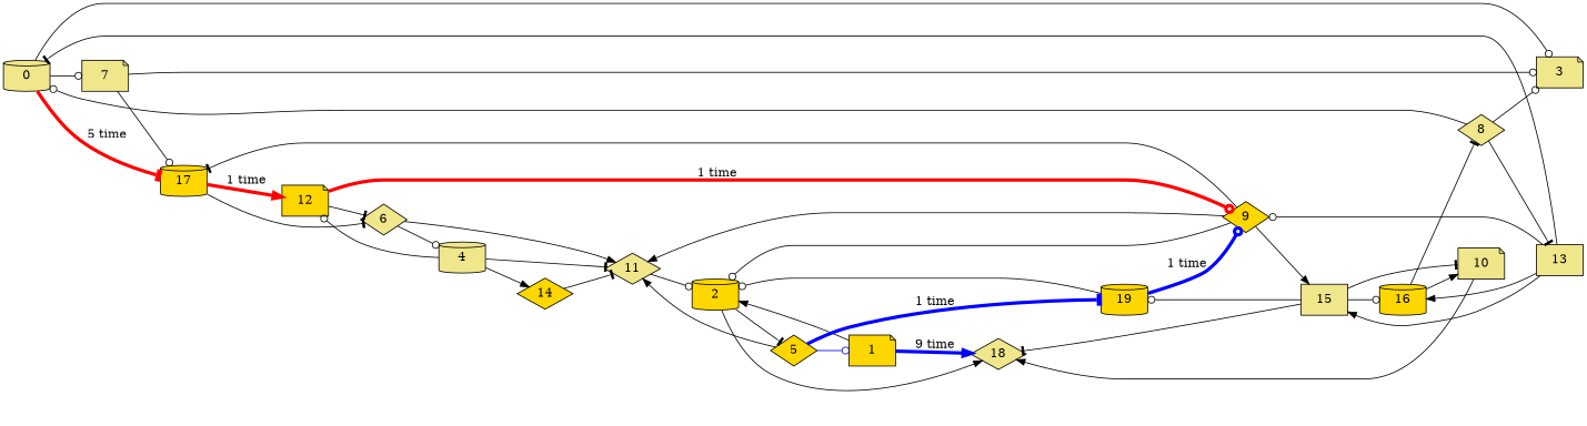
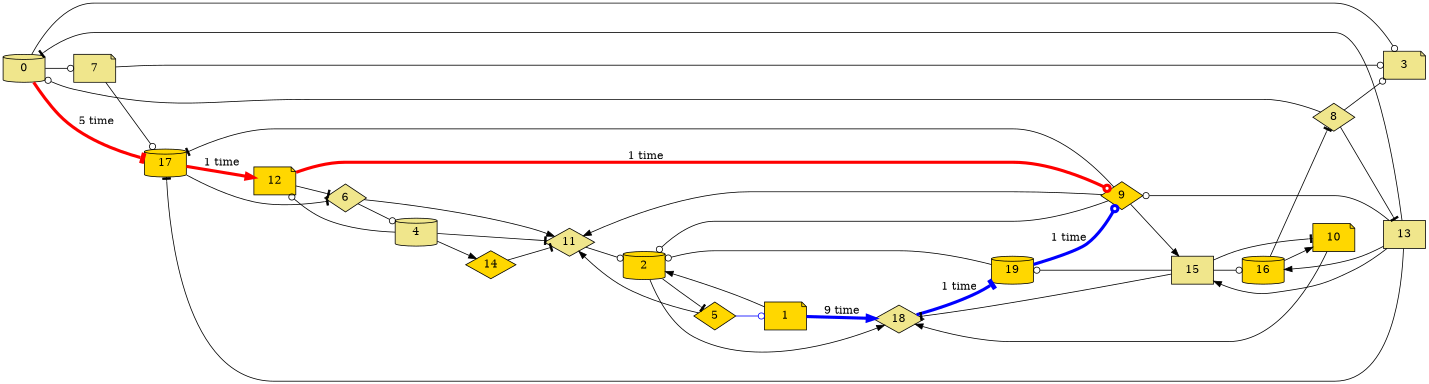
  digraph {
    rankdir=LR
    node [fillcolor=khaki shape=diamond style=filled]
    edge [arrowhead=odot]
    0 [shape=cylinder]
    3 [shape=note]
    7 [shape=note]
    17 [fillcolor=gold shape=cylinder]
    12 [fillcolor=gold shape=note]
    6
    1 [fillcolor=gold shape=note]
    2 [fillcolor=gold shape=cylinder]
    18
    5 [fillcolor=gold]
    19 [fillcolor=gold shape=cylinder]
    11
    4 [shape=cylinder]
    14 [fillcolor=gold]
    9 [fillcolor=gold]
    8
    13 [shape=box]
    15 [shape=box]
    16 [fillcolor=gold shape=cylinder]
-   10 [shape=note]
+   10 [fillcolor=gold shape=note]
    0 -> 3
    0 -> 7
    0 -> 17 [arrowhead=tee color=red label=" 5 time" penwidth=4]
    7 -> 3
    7 -> 17
    17 -> 12 [arrowhead=normal color=red label=" 1 time" penwidth=4]
    17 -> 6 [arrowhead=tee]
    12 -> 6 [arrowhead=tee]
    12 -> 9 [color=red label=" 1 time" penwidth=4]
    6 -> 11 [arrowhead=normal]
    6 -> 4
    1 -> 2 [arrowhead=normal]
    1 -> 18 [arrowhead=normal color=blue label=" 9 time" penwidth=4]
    2 -> 18 [arrowhead=normal]
    2 -> 5 [arrowhead=tee]
-   5 -> 19 [arrowhead=tee color=blue label=" 1 time" penwidth=4]
+   18 -> 19 [arrowhead=tee color=blue label=" 1 time" penwidth=4]
    5 -> 1 [color=blue]
    5 -> 11 [arrowhead=normal]
    19 -> 2
    19 -> 9 [color=blue label=" 1 time" penwidth=4]
    11 -> 2
    4 -> 12
    4 -> 11 [arrowhead=tee]
    4 -> 14 [arrowhead=normal]
    14 -> 11 [arrowhead=tee]
    9 -> 17 [arrowhead=tee]
    9 -> 2
    9 -> 11 [arrowhead=normal]
    9 -> 15 [arrowhead=normal]
    8 -> 0
    8 -> 3
    8 -> 13 [arrowhead=tee]
    13 -> 0 [arrowhead=tee]
+   13 -> 17 [arrowhead=tee]
    13 -> 9
    13 -> 15 [arrowhead=normal]
    13 -> 16 [arrowhead=normal]
    15 -> 18 [arrowhead=tee]
    15 -> 19
    15 -> 16
    15 -> 10 [arrowhead=tee]
    16 -> 8 [arrowhead=tee]
    16 -> 10 [arrowhead=normal]
    10 -> 18 [arrowhead=normal]
  }
